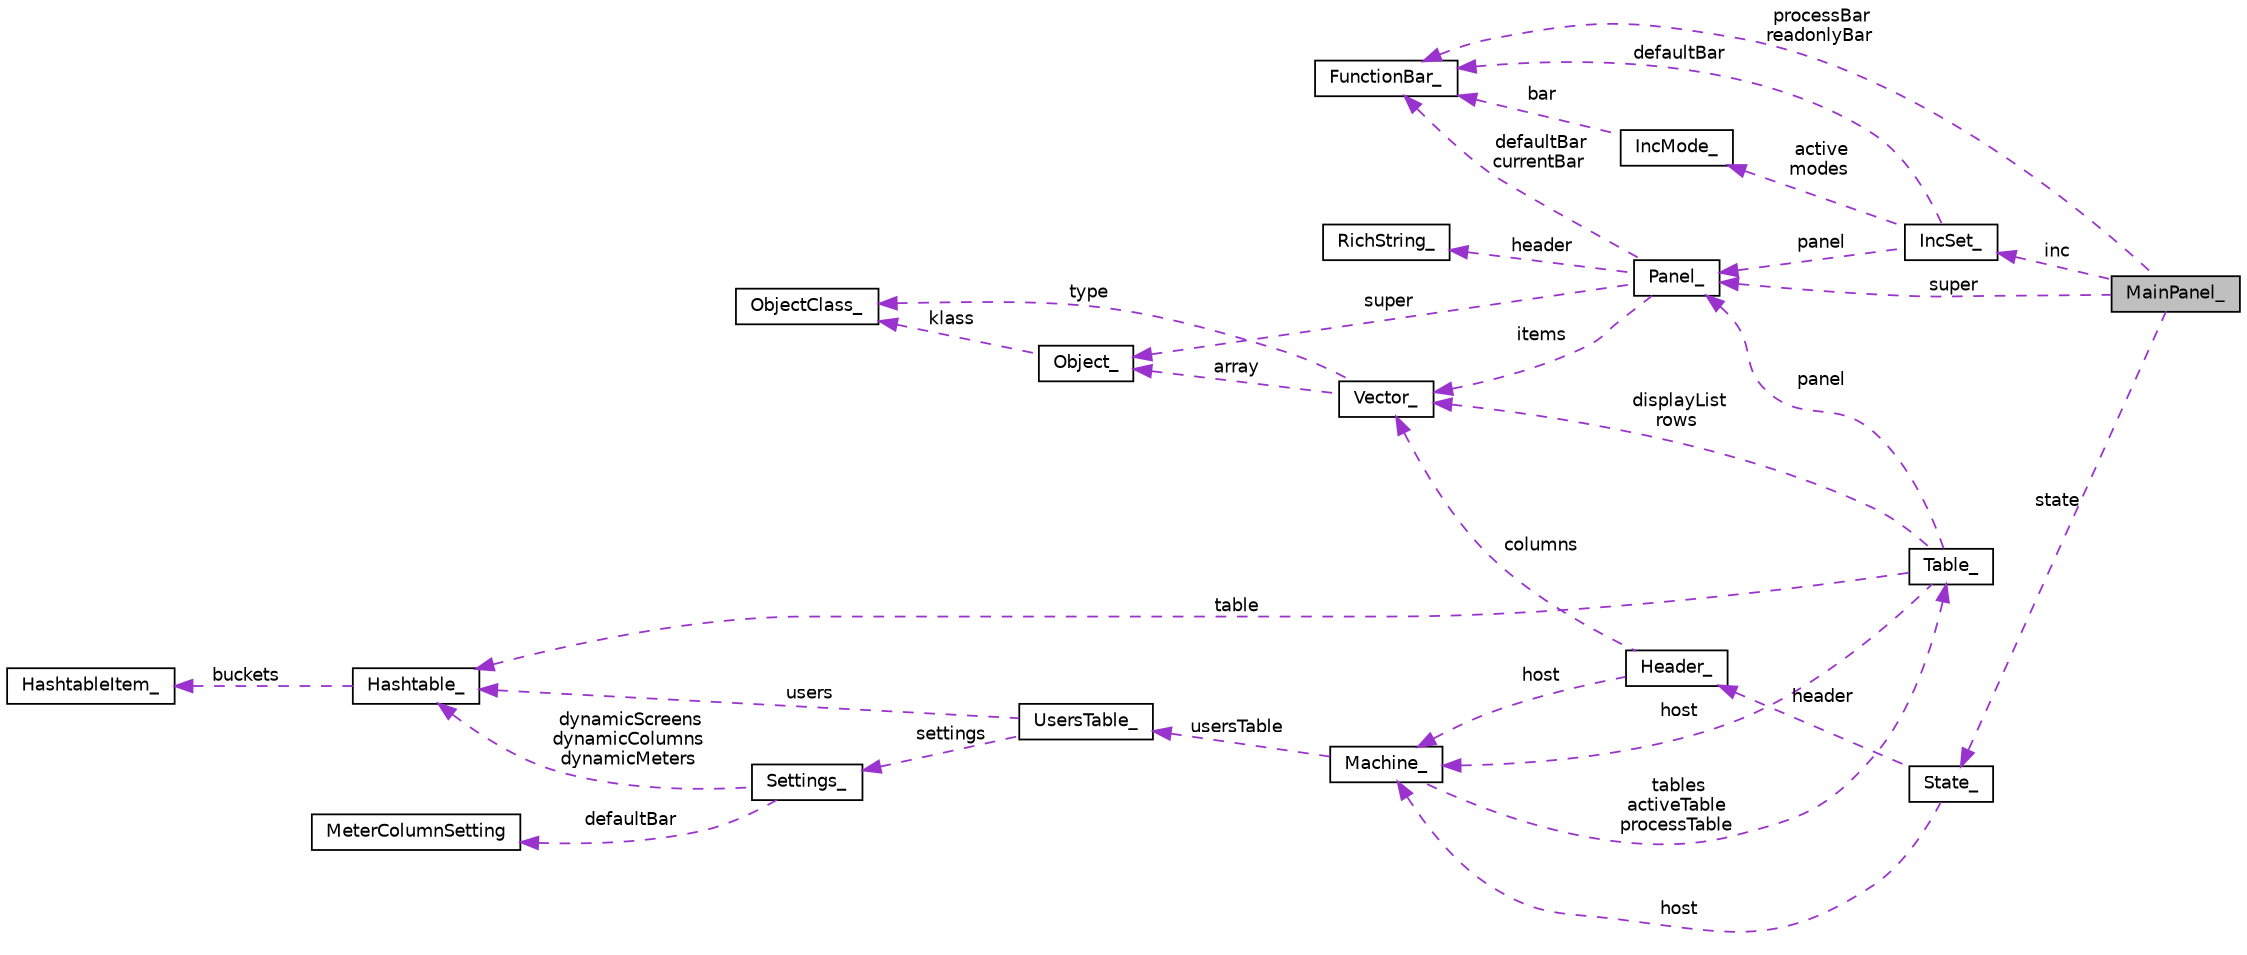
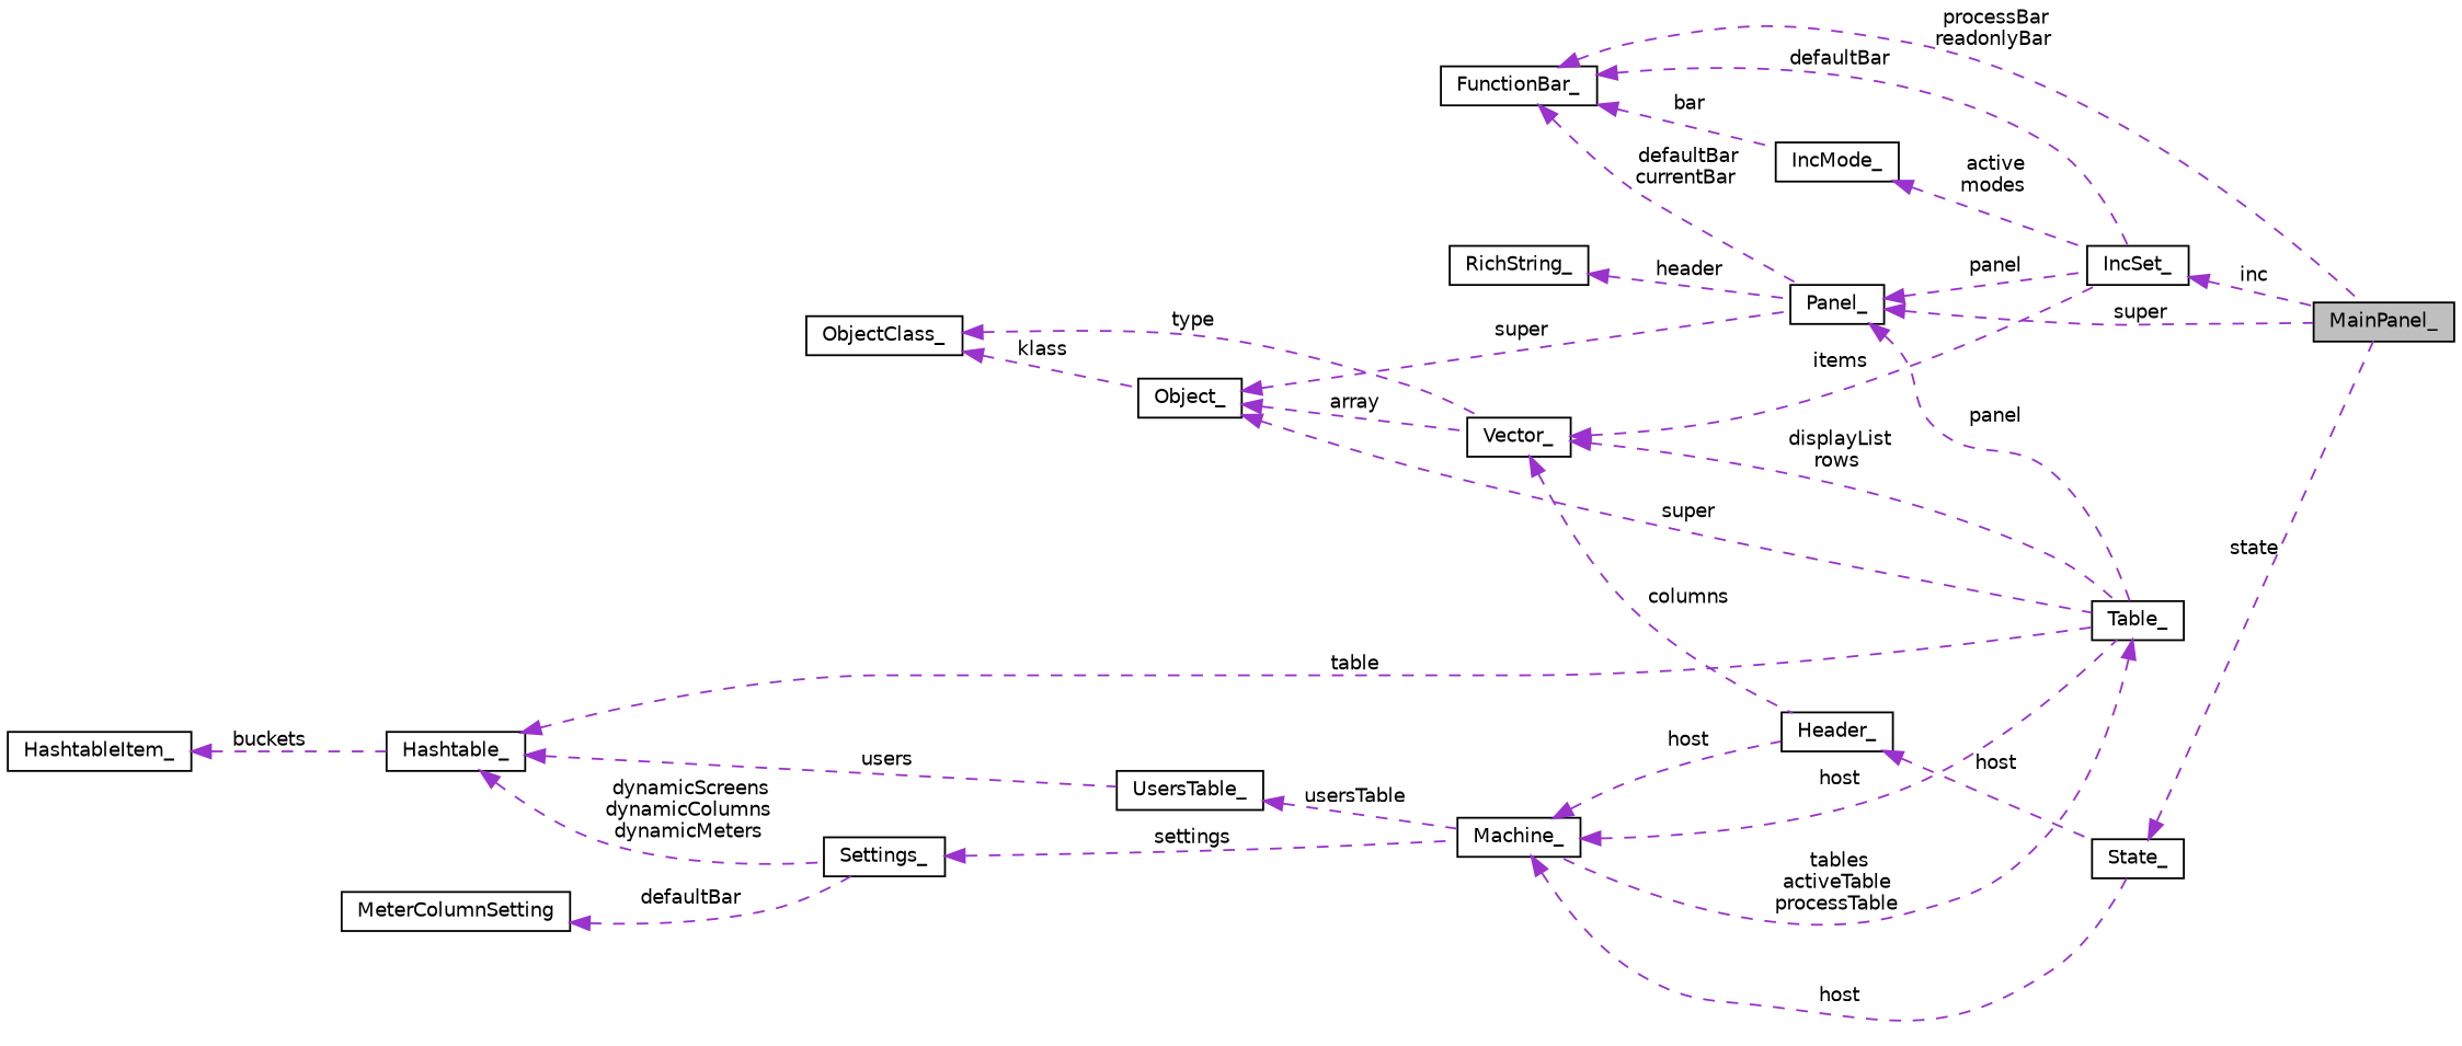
  digraph {
    rankdir=LR
    node [color=black fillcolor=white fontname=Helvetica fontsize=10 shape=record style=filled]
    edge [color=darkorchid3 dir=back fontname=Helvetica fontsize=10 labelfontname=Helvetica labelfontsize=10 style=dashed]
    n1 [fillcolor=grey75 fontcolor=black height=0.2 label=MainPanel_ width=0.4]
    n2 [height=0.2 label=State_ width=0.4]
    n3 [height=0.2 label=FunctionBar_ width=0.4]
    n4 [height=0.2 label=IncSet_ width=0.4]
    n5 [height=0.2 label=Panel_ width=0.4]
    n6 [height=0.2 label=IncMode_ width=0.4]
    n7 [height=0.2 label=Table_ width=0.4]
    n8 [height=0.2 label=Machine_ width=0.4]
    n9 [height=0.2 label=Vector_ width=0.4]
    n10 [height=0.2 label=Header_ width=0.4]
    n11 [height=0.2 label=ObjectClass_ width=0.4]
    n12 [height=0.2 label=Object_ width=0.4]
    n13 [height=0.2 label=RichString_ width=0.4]
    n14 [height=0.2 label=Hashtable_ width=0.4]
    n15 [height=0.2 label=Settings_ width=0.4]
    n16 [height=0.2 label=UsersTable_ width=0.4]
    n17 [height=0.2 label=HashtableItem_ width=0.4]
    n18 [height=0.2 label=MeterColumnSetting width=0.4]
    n2 -> n1 [label=" state"]
    n3 -> n1 [label=" processBar\nreadonlyBar"]
    n3 -> n4 [label=" defaultBar"]
    n3 -> n5 [label=" defaultBar\ncurrentBar"]
    n3 -> n6 [label=" bar"]
    n4 -> n1 [label=" inc"]
    n5 -> n1 [label=" super"]
    n5 -> n4 [label=" panel"]
    n5 -> n7 [label=" panel"]
    n6 -> n4 [label=" active\nmodes"]
    n7 -> n8 [label=" tables\nactiveTable\nprocessTable"]
    n8 -> n2 [label=" host"]
    n8 -> n7 [label=" host"]
    n8 -> n10 [label=" host"]
-   n9 -> n5 [label=" items"]
+   n9 -> n4 [label=" items"]
    n9 -> n7 [label=" displayList\nrows"]
    n9 -> n10 [label=" columns"]
-   n10 -> n2 [label=" header"]
+   n10 -> n2 [label=" host"]
    n11 -> n9 [label=" type"]
    n11 -> n12 [label=" klass"]
    n12 -> n5 [label=" super"]
+   n12 -> n7 [label=" super"]
    n12 -> n9 [label=" array"]
    n13 -> n5 [label=" header"]
    n14 -> n7 [label=" table"]
    n14 -> n15 [label=" dynamicScreens\ndynamicColumns\ndynamicMeters"]
    n14 -> n16 [label=" users"]
-   n15 -> n16 [label=" settings"]
+   n15 -> n8 [label=" settings"]
    n16 -> n8 [label=" usersTable"]
    n17 -> n14 [label=" buckets"]
    n18 -> n15 [label=" defaultBar"]
  }
